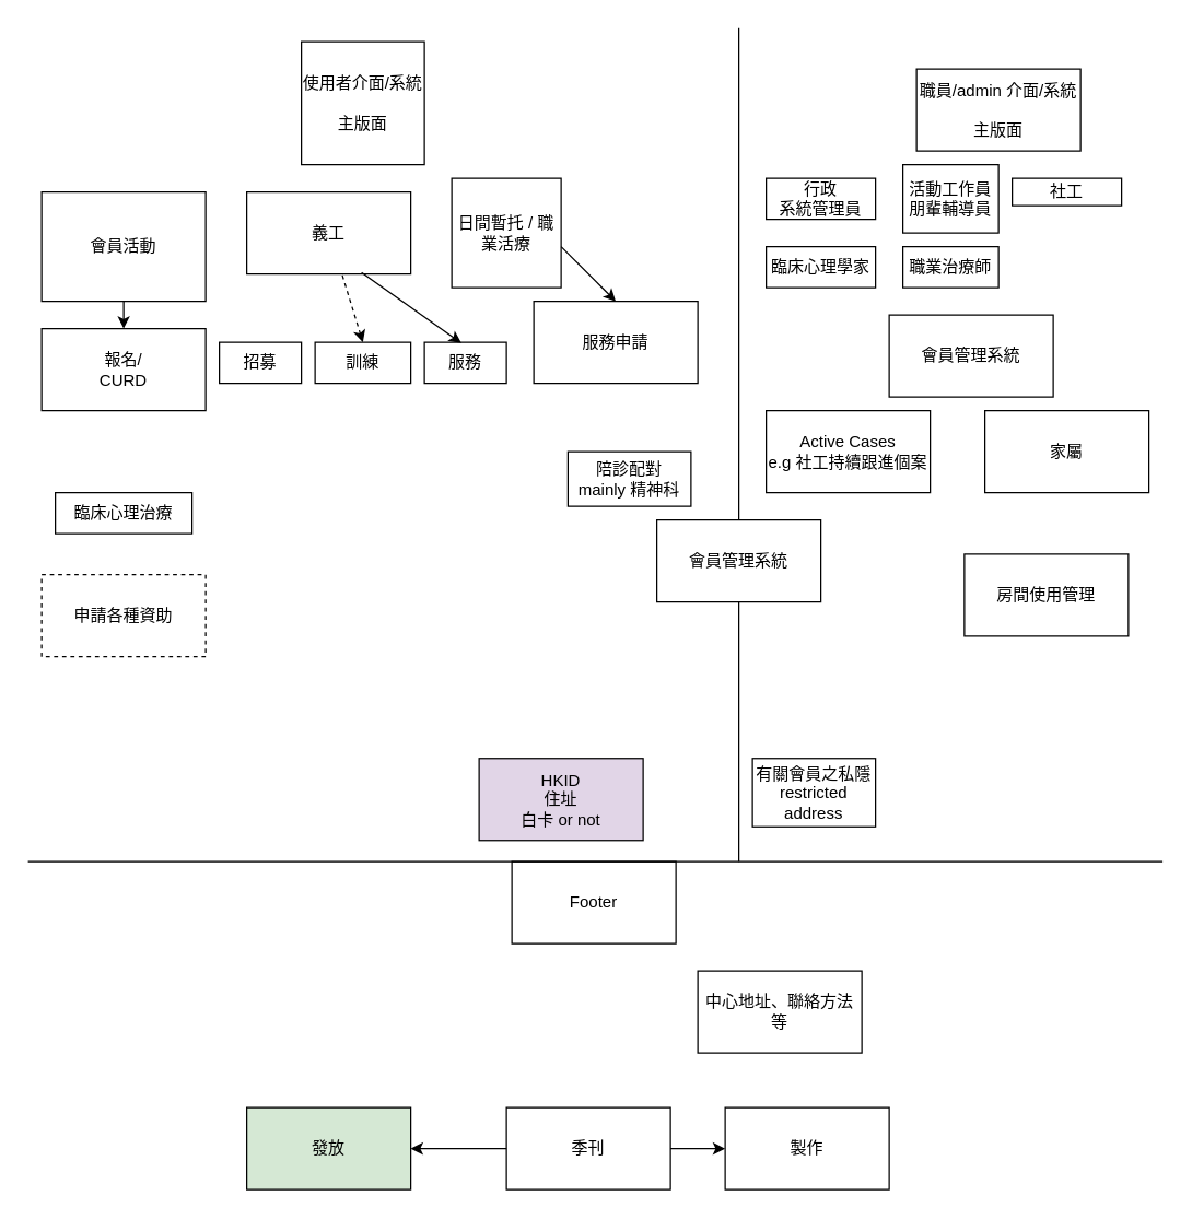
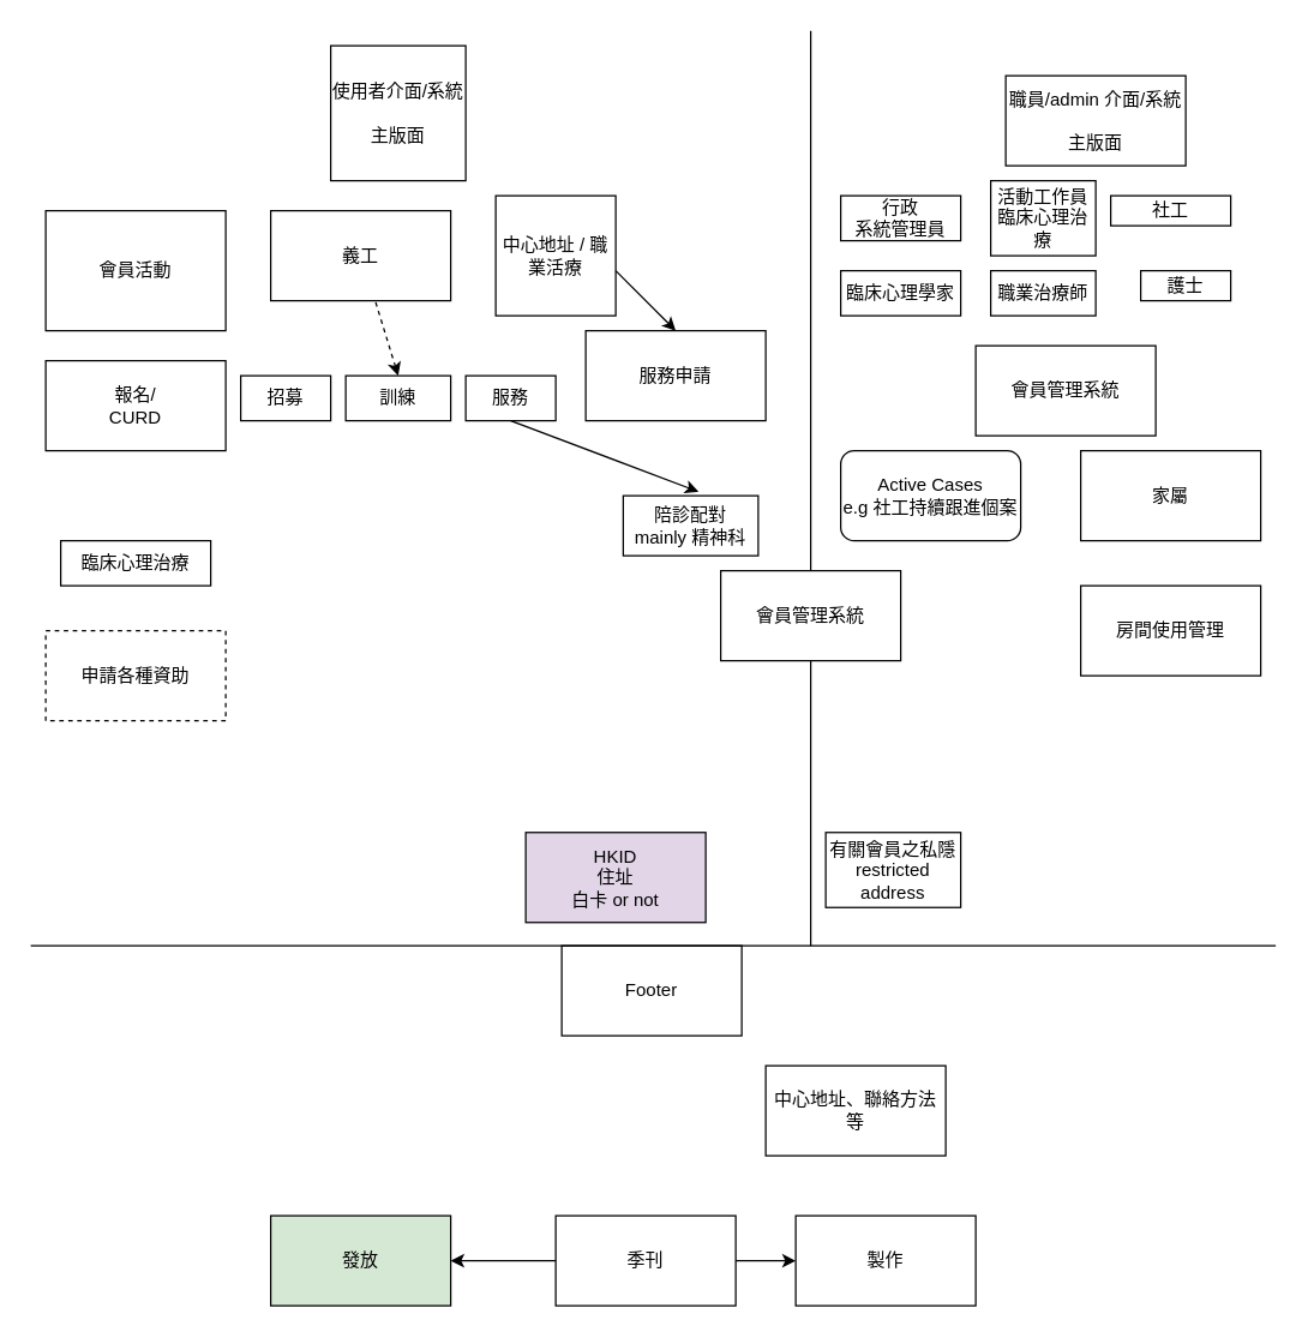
  <mxCell id="0" />
  <mxCell id="1" parent="0" />
- <mxCell id="2" value="日間暫托 / 職業活療" style="whiteSpace=wrap;html=1;aspect=fixed;" vertex="1" parent="1"><mxGeometry x="330" y="130" width="80" height="80" as="geometry" /></mxCell>
+ <mxCell id="2" value="中心地址 / 職業活療" style="whiteSpace=wrap;html=1;aspect=fixed;" vertex="1" parent="1"><mxGeometry x="330" y="130" width="80" height="80" as="geometry" /></mxCell>
  <mxCell id="3" value="臨床心理治療" style="rounded=0;whiteSpace=wrap;html=1;" vertex="1" parent="1"><mxGeometry x="40" y="360" width="100" height="30" as="geometry" /></mxCell>
  <mxCell id="4" value="Footer" style="rounded=0;whiteSpace=wrap;html=1;" vertex="1" parent="1"><mxGeometry x="374" y="630" width="120" height="60" as="geometry" /></mxCell>
  <mxCell id="5" value="義工" style="rounded=0;whiteSpace=wrap;html=1;" vertex="1" parent="1"><mxGeometry x="180" y="140" width="120" height="60" as="geometry" /></mxCell>
  <mxCell id="6" value="&lt;span style=&quot;line-height: 100%;&quot;&gt;&lt;font&gt;招募&lt;/font&gt;&lt;/span&gt;" style="rounded=0;whiteSpace=wrap;html=1;" vertex="1" parent="1"><mxGeometry x="160" y="250" width="60" height="30" as="geometry" /></mxCell>
  <mxCell id="7" value="季刊" style="rounded=0;whiteSpace=wrap;html=1;" vertex="1" parent="1"><mxGeometry x="370" y="810" width="120" height="60" as="geometry" /></mxCell>
  <mxCell id="8" value="訓練" style="rounded=0;whiteSpace=wrap;html=1;" vertex="1" parent="1"><mxGeometry x="230" y="250" width="70" height="30" as="geometry" /></mxCell>
  <mxCell id="9" value="服務" style="rounded=0;whiteSpace=wrap;html=1;" vertex="1" parent="1"><mxGeometry x="310" y="250" width="60" height="30" as="geometry" /></mxCell>
  <mxCell id="10" value="陪診配對&lt;br&gt;mainly 精神科" style="rounded=0;whiteSpace=wrap;html=1;" vertex="1" parent="1"><mxGeometry x="415" y="330" width="90" height="40" as="geometry" /></mxCell>
- <mxCell id="12" value="" style="endArrow=classic;html=1;rounded=0;entryX=0.45;entryY=0.017;entryDx=0;entryDy=0;entryPerimeter=0;exitX=0.7;exitY=0.983;exitDx=0;exitDy=0;exitPerimeter=0;" edge="1" parent="1" source="5" target="9"><mxGeometry width="50" height="50" relative="1" as="geometry"><mxPoint x="260" y="290" as="sourcePoint" /><mxPoint x="310" y="240" as="targetPoint" /></mxGeometry></mxCell>
+ <mxCell id="11" value="" style="endArrow=classic;html=1;rounded=0;exitX=0.5;exitY=1;exitDx=0;exitDy=0;entryX=0.558;entryY=-0.067;entryDx=0;entryDy=0;entryPerimeter=0;" edge="1" parent="1" source="9" target="10"><mxGeometry width="50" height="50" relative="1" as="geometry"><mxPoint x="350" y="290" as="sourcePoint" /><mxPoint x="344" y="280" as="targetPoint" /><Array as="points" /></mxGeometry></mxCell>
  <mxCell id="13" value="" style="endArrow=classic;html=1;rounded=0;exitX=0.583;exitY=1.017;exitDx=0;exitDy=0;exitPerimeter=0;entryX=0.5;entryY=0;entryDx=0;entryDy=0;dashed=1;" edge="1" parent="1" source="5" target="8"><mxGeometry width="50" height="50" relative="1" as="geometry"><mxPoint x="410" y="430" as="sourcePoint" /><mxPoint x="460" y="380" as="targetPoint" /></mxGeometry></mxCell>
  <mxCell id="14" value="會員管理系統" style="rounded=0;whiteSpace=wrap;html=1;" vertex="1" parent="1"><mxGeometry x="650" y="230" width="120" height="60" as="geometry" /></mxCell>
  <mxCell id="15" value="服務申請" style="rounded=0;whiteSpace=wrap;html=1;" vertex="1" parent="1"><mxGeometry x="390" y="220" width="120" height="60" as="geometry" /></mxCell>
  <mxCell id="16" value="使用者介面/系統&lt;div&gt;&lt;br&gt;&lt;/div&gt;&lt;div&gt;主版面&lt;/div&gt;" style="whiteSpace=wrap;html=1;aspect=fixed;" vertex="1" parent="1"><mxGeometry x="220" y="30" width="90" height="90" as="geometry" /></mxCell>
  <mxCell id="17" value="會員活動" style="rounded=0;whiteSpace=wrap;html=1;" vertex="1" parent="1"><mxGeometry x="30" y="140" width="120" height="80" as="geometry" /></mxCell>
- <mxCell id="18" value="房間使用管理" style="rounded=0;whiteSpace=wrap;html=1;" vertex="1" parent="1"><mxGeometry x="705" y="405" width="120" height="60" as="geometry" /></mxCell>
- <mxCell id="19" value="Active Cases&lt;div&gt;e.g 社工持續跟進個案&lt;/div&gt;" style="rounded=0;whiteSpace=wrap;html=1;" vertex="1" parent="1"><mxGeometry x="560" y="300" width="120" height="60" as="geometry" /></mxCell>
+ <mxCell id="18" value="房間使用管理" style="rounded=0;whiteSpace=wrap;html=1;" vertex="1" parent="1"><mxGeometry x="720" y="390" width="120" height="60" as="geometry" /></mxCell>
+ <mxCell id="19" value="Active Cases&lt;div&gt;e.g 社工持續跟進個案&lt;/div&gt;" style="whiteSpace=wrap;html=1;rounded=1;" vertex="1" parent="1"><mxGeometry x="560" y="300" width="120" height="60" as="geometry" /></mxCell>
  <mxCell id="20" value="家屬" style="rounded=0;whiteSpace=wrap;html=1;" vertex="1" parent="1"><mxGeometry x="720" y="300" width="120" height="60" as="geometry" /></mxCell>
  <mxCell id="21" value="職員/admin 介面/系統&lt;div&gt;&lt;br&gt;&lt;/div&gt;&lt;div&gt;主版面&lt;/div&gt;" style="rounded=0;whiteSpace=wrap;html=1;" vertex="1" parent="1"><mxGeometry x="670" y="50" width="120" height="60" as="geometry" /></mxCell>
  <mxCell id="22" value="" style="endArrow=none;html=1;rounded=0;" edge="1" parent="1"><mxGeometry width="50" height="50" relative="1" as="geometry"><mxPoint x="540" y="630" as="sourcePoint" /><mxPoint x="540" as="targetPoint" y="20" /></mxGeometry></mxCell>
  <mxCell id="23" value="" style="endArrow=none;html=1;rounded=0;" edge="1" parent="1"><mxGeometry width="50" height="50" relative="1" as="geometry"><mxPoint y="630" as="sourcePoint" x="20" /><mxPoint x="850" y="630" as="targetPoint" /></mxGeometry></mxCell>
  <mxCell id="24" value="報名/&lt;div&gt;CURD&lt;/div&gt;" style="rounded=0;whiteSpace=wrap;html=1;" vertex="1" parent="1"><mxGeometry x="30" y="240" width="120" height="60" as="geometry" /></mxCell>
  <mxCell id="25" value="中心地址、聯絡方法等" style="rounded=0;whiteSpace=wrap;html=1;" vertex="1" parent="1"><mxGeometry x="510" y="710" width="120" height="60" as="geometry" /></mxCell>
- <mxCell id="26" value="" style="endArrow=classic;html=1;rounded=0;entryX=0.5;entryY=0;entryDx=0;entryDy=0;exitX=0.5;exitY=1;exitDx=0;exitDy=0;" edge="1" parent="1" source="17" target="24"><mxGeometry width="50" height="50" relative="1" as="geometry"><mxPoint x="80" y="200" as="sourcePoint" /><mxPoint x="130" y="150" as="targetPoint" /></mxGeometry></mxCell>
  <mxCell id="27" value="" style="endArrow=classic;html=1;rounded=0;entryX=0.5;entryY=0;entryDx=0;entryDy=0;" edge="1" parent="1" target="15"><mxGeometry width="50" height="50" relative="1" as="geometry"><mxPoint x="410" y="180" as="sourcePoint" /><mxPoint x="460" y="130" as="targetPoint" /></mxGeometry></mxCell>
  <mxCell id="28" value="行政&lt;br&gt;系統管理員" style="rounded=0;whiteSpace=wrap;html=1;" vertex="1" parent="1"><mxGeometry x="560" y="130" width="80" height="30" as="geometry" /></mxCell>
- <mxCell id="29" value="活動工作員&lt;br&gt;朋輩輔導員" style="rounded=0;whiteSpace=wrap;html=1;" vertex="1" parent="1"><mxGeometry x="660" y="120" width="70" height="50" as="geometry" /></mxCell>
+ <mxCell id="29" value="活動工作員&lt;br&gt;臨床心理治療" style="rounded=0;whiteSpace=wrap;html=1;" vertex="1" parent="1"><mxGeometry x="660" y="120" width="70" height="50" as="geometry" /></mxCell>
  <mxCell id="30" value="社工" style="rounded=0;whiteSpace=wrap;html=1;" vertex="1" parent="1"><mxGeometry x="740" y="130" width="80" height="20" as="geometry" /></mxCell>
  <mxCell id="31" value="臨床心理學家" style="rounded=0;whiteSpace=wrap;html=1;" vertex="1" parent="1"><mxGeometry x="560" y="180" width="80" height="30" as="geometry" /></mxCell>
  <mxCell id="32" value="職業治療師" style="rounded=0;whiteSpace=wrap;html=1;" vertex="1" parent="1"><mxGeometry x="660" y="180" width="70" height="30" as="geometry" /></mxCell>
+ <mxCell id="33" value="護士" style="rounded=0;whiteSpace=wrap;html=1;" vertex="1" parent="1"><mxGeometry x="760" y="180" width="60" height="20" as="geometry" /></mxCell>
  <mxCell id="34" value="有關會員之私隱&lt;div&gt;restricted address&lt;/div&gt;" style="rounded=0;whiteSpace=wrap;html=1;" vertex="1" parent="1"><mxGeometry x="550" y="554.5" width="90" height="50" as="geometry" /></mxCell>
  <mxCell id="35" value="會員管理系統" style="rounded=0;whiteSpace=wrap;html=1;" vertex="1" parent="1"><mxGeometry x="480" y="380" width="120" height="60" as="geometry" /></mxCell>
  <mxCell id="36" value="HKID&lt;div&gt;住址&lt;/div&gt;&lt;div&gt;白卡 or not&lt;/div&gt;" style="rounded=0;whiteSpace=wrap;html=1;fillColor=#e1d5e7;" vertex="1" parent="1"><mxGeometry x="350" y="554.5" width="120" height="60" as="geometry" /></mxCell>
  <mxCell id="37" value="申請各種資助" style="rounded=0;whiteSpace=wrap;html=1;dashed=1;" vertex="1" parent="1"><mxGeometry x="30" y="420" width="120" height="60" as="geometry" /></mxCell>
  <mxCell id="38" value="" style="endArrow=classic;html=1;rounded=0;" edge="1" parent="1" target="39"><mxGeometry width="50" height="50" relative="1" as="geometry"><mxPoint x="490" y="840" as="sourcePoint" /><mxPoint x="540" y="840" as="targetPoint" /></mxGeometry></mxCell>
  <mxCell id="39" value="製作" style="rounded=0;whiteSpace=wrap;html=1;" vertex="1" parent="1"><mxGeometry x="530" y="810" width="120" height="60" as="geometry" /></mxCell>
  <mxCell id="40" value="發放" style="rounded=0;whiteSpace=wrap;html=1;fillColor=#d5e8d4;" vertex="1" parent="1"><mxGeometry x="180" y="810" width="120" height="60" as="geometry" /></mxCell>
  <mxCell id="41" value="" style="endArrow=classic;html=1;rounded=0;entryX=1;entryY=0.5;entryDx=0;entryDy=0;" edge="1" parent="1" target="40"><mxGeometry width="50" height="50" relative="1" as="geometry"><mxPoint x="370" y="840" as="sourcePoint" /><mxPoint x="420" y="790" as="targetPoint" /></mxGeometry></mxCell>
